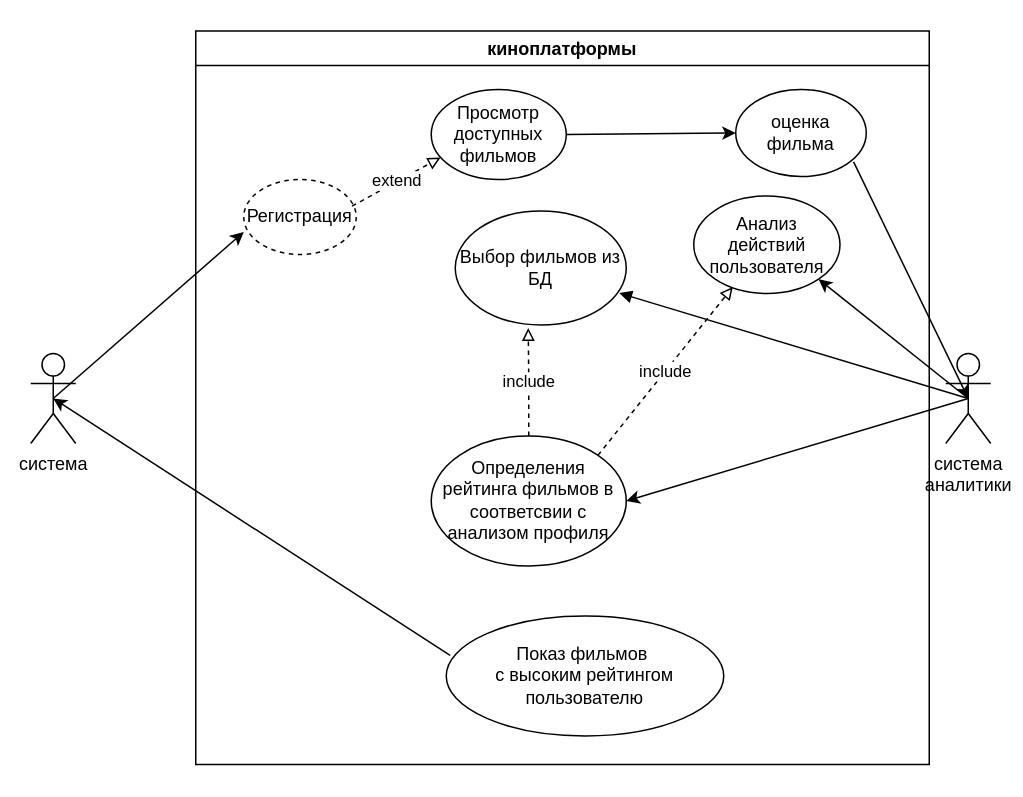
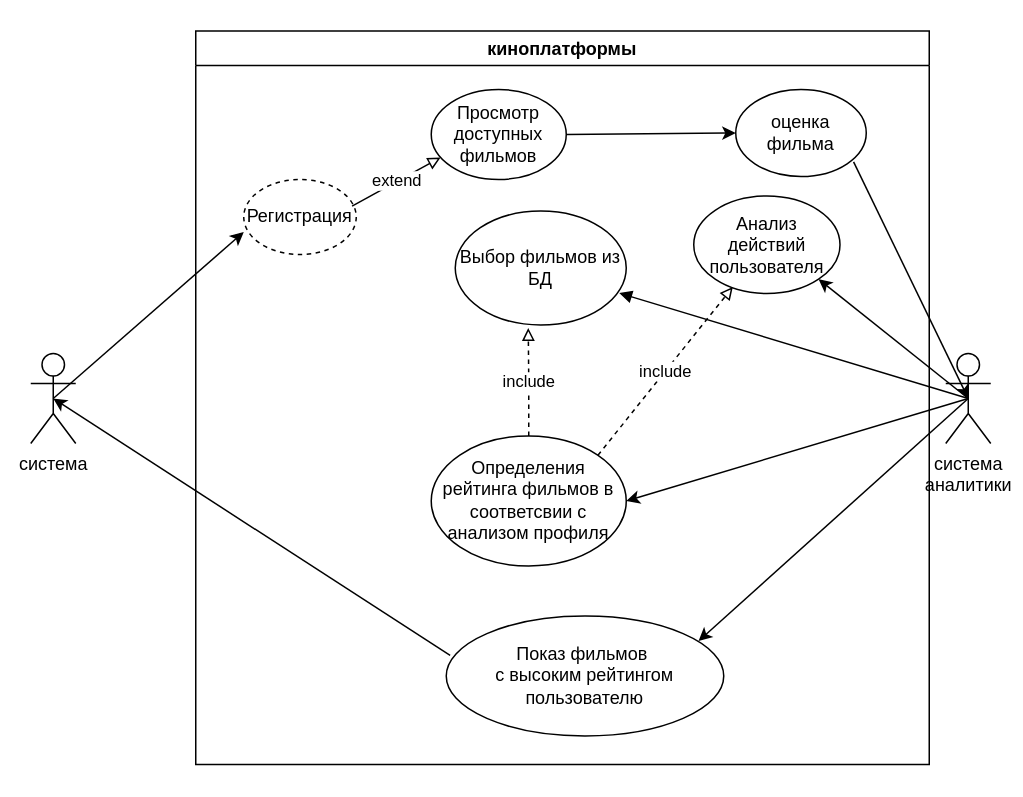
  <mxCell id="0" />
  <mxCell id="1" parent="0" />
  <mxCell id="2" value="киноплатформы" style="swimlane;" vertex="1" parent="1"><mxGeometry x="130" width="489" height="489" as="geometry" y="20" /></mxCell>
  <mxCell id="3" value="Регистрация" style="ellipse;whiteSpace=wrap;html=1;dashed=1;" vertex="1" parent="2"><mxGeometry x="32" y="99" width="75" height="50" as="geometry" /></mxCell>
  <mxCell id="4" value="Анализ&lt;br&gt;действий&lt;br&gt;пользователя" style="ellipse;whiteSpace=wrap;html=1;" vertex="1" parent="2"><mxGeometry x="332" y="110" width="97.5" height="65" as="geometry" /></mxCell>
  <mxCell id="5" value="include" style="edgeStyle=orthogonalEdgeStyle;rounded=0;orthogonalLoop=1;jettySize=auto;html=1;entryX=0.427;entryY=1.027;entryDx=0;entryDy=0;entryPerimeter=0;endArrow=block;endFill=0;dashed=1;" edge="1" parent="2" source="6" target="8"><mxGeometry relative="1" as="geometry" /></mxCell>
  <mxCell id="6" value="Определения рейтинга фильмов в соответсвии с анализом профиля" style="ellipse;whiteSpace=wrap;html=1;" vertex="1" parent="2"><mxGeometry x="157" y="270" width="130" height="86.67" as="geometry" /></mxCell>
  <mxCell id="7" value="include" style="endArrow=block;html=1;rounded=0;exitX=1;exitY=0;exitDx=0;exitDy=0;entryX=0.267;entryY=0.933;entryDx=0;entryDy=0;entryPerimeter=0;dashed=1;endFill=0;" edge="1" parent="2" source="6" target="4"><mxGeometry width="50" height="50" relative="1" as="geometry"><mxPoint x="280" y="280" as="sourcePoint" /><mxPoint x="330" y="230" as="targetPoint" /></mxGeometry></mxCell>
  <mxCell id="8" value="Выбор фильмов из БД" style="ellipse;whiteSpace=wrap;html=1;" vertex="1" parent="2"><mxGeometry x="173" y="120" width="114" height="76" as="geometry" /></mxCell>
  <mxCell id="9" value="Показ фильмов&amp;nbsp;&lt;br&gt;с высоким рейтингом пользователю" style="ellipse;whiteSpace=wrap;html=1;" vertex="1" parent="2"><mxGeometry x="167" y="390" width="185" height="80" as="geometry" /></mxCell>
  <mxCell id="10" value="Просмотр доступных фильмов" style="ellipse;whiteSpace=wrap;html=1;" vertex="1" parent="2"><mxGeometry x="157" y="39" width="90" height="60" as="geometry" /></mxCell>
- <mxCell id="11" value="extend" style="endArrow=block;html=1;rounded=0;exitX=0.963;exitY=0.355;exitDx=0;exitDy=0;exitPerimeter=0;entryX=0.069;entryY=0.756;entryDx=0;entryDy=0;entryPerimeter=0;dashed=1;endFill=0;" edge="1" parent="2" source="3" target="10"><mxGeometry width="50" height="50" relative="1" as="geometry"><mxPoint x="181" y="150" as="sourcePoint" /><mxPoint x="231" y="100" as="targetPoint" /></mxGeometry></mxCell>
+ <mxCell id="11" value="extend" style="endArrow=block;html=1;rounded=0;exitX=0.963;exitY=0.355;exitDx=0;exitDy=0;exitPerimeter=0;entryX=0.069;entryY=0.756;entryDx=0;entryDy=0;entryPerimeter=0;dashed=0;endFill=0;" edge="1" parent="2" source="3" target="10"><mxGeometry width="50" height="50" relative="1" as="geometry"><mxPoint x="181" y="150" as="sourcePoint" /><mxPoint x="231" y="100" as="targetPoint" /></mxGeometry></mxCell>
  <mxCell id="12" value="оценка фильма" style="ellipse;whiteSpace=wrap;html=1;" vertex="1" parent="2"><mxGeometry x="360" y="39" width="87" height="58" as="geometry" /></mxCell>
  <mxCell id="13" value="" style="endArrow=classic;html=1;rounded=0;exitX=1;exitY=0.5;exitDx=0;exitDy=0;entryX=0;entryY=0.5;entryDx=0;entryDy=0;" edge="1" parent="2" source="10" target="12"><mxGeometry width="50" height="50" relative="1" as="geometry"><mxPoint x="311" y="130" as="sourcePoint" /><mxPoint x="361" y="80" as="targetPoint" /></mxGeometry></mxCell>
  <mxCell id="14" value="система" style="shape=umlActor;verticalLabelPosition=bottom;verticalAlign=top;html=1;outlineConnect=0;" vertex="1" parent="1"><mxGeometry x="20" y="235" width="30" height="60" as="geometry" /></mxCell>
  <mxCell id="15" value="система&lt;br&gt;аналитики" style="shape=umlActor;verticalLabelPosition=bottom;verticalAlign=top;html=1;outlineConnect=0;" vertex="1" parent="1"><mxGeometry x="630" y="235" width="30" height="60" as="geometry" /></mxCell>
  <mxCell id="16" value="" style="endArrow=classic;html=1;rounded=0;exitX=0.5;exitY=0.5;exitDx=0;exitDy=0;exitPerimeter=0;entryX=0;entryY=0.7;entryDx=0;entryDy=0;entryPerimeter=0;" edge="1" parent="1" source="14" target="3"><mxGeometry width="50" height="50" relative="1" as="geometry"><mxPoint x="140" y="300" as="sourcePoint" /><mxPoint x="190" y="250" as="targetPoint" /></mxGeometry></mxCell>
  <mxCell id="17" value="" style="endArrow=classic;html=1;rounded=0;exitX=0.5;exitY=0.5;exitDx=0;exitDy=0;exitPerimeter=0;entryX=1;entryY=1;entryDx=0;entryDy=0;" edge="1" parent="1" source="15" target="4"><mxGeometry width="50" height="50" relative="1" as="geometry"><mxPoint x="430" y="260" as="sourcePoint" /><mxPoint x="480" y="210" as="targetPoint" /></mxGeometry></mxCell>
  <mxCell id="18" value="" style="endArrow=classic;html=1;rounded=0;exitX=0.5;exitY=0.5;exitDx=0;exitDy=0;exitPerimeter=0;entryX=1;entryY=0.5;entryDx=0;entryDy=0;" edge="1" parent="1" source="15" target="6"><mxGeometry width="50" height="50" relative="1" as="geometry"><mxPoint x="420" y="310" as="sourcePoint" /><mxPoint x="470" y="260" as="targetPoint" /></mxGeometry></mxCell>
  <mxCell id="19" value="" style="endArrow=block;html=1;rounded=0;entryX=0.959;entryY=0.72;entryDx=0;entryDy=0;entryPerimeter=0;exitX=0.5;exitY=0.5;exitDx=0;exitDy=0;exitPerimeter=0;endFill=1;" edge="1" parent="1" source="15" target="8"><mxGeometry width="50" height="50" relative="1" as="geometry"><mxPoint x="400" y="250" as="sourcePoint" /><mxPoint x="450" y="200" as="targetPoint" /></mxGeometry></mxCell>
+ <mxCell id="20" value="" style="endArrow=classic;html=1;rounded=0;exitX=0.5;exitY=0.5;exitDx=0;exitDy=0;exitPerimeter=0;entryX=0.909;entryY=0.209;entryDx=0;entryDy=0;entryPerimeter=0;" edge="1" parent="1" source="15" target="9"><mxGeometry width="50" height="50" relative="1" as="geometry"><mxPoint x="420" y="320" as="sourcePoint" /><mxPoint x="470" y="270" as="targetPoint" /></mxGeometry></mxCell>
  <mxCell id="21" value="" style="endArrow=classic;html=1;rounded=0;exitX=0.014;exitY=0.329;exitDx=0;exitDy=0;exitPerimeter=0;entryX=0.5;entryY=0.5;entryDx=0;entryDy=0;entryPerimeter=0;" edge="1" parent="1" source="9" target="14"><mxGeometry width="50" height="50" relative="1" as="geometry"><mxPoint x="280" y="330" as="sourcePoint" /><mxPoint x="330" y="280" as="targetPoint" /></mxGeometry></mxCell>
  <mxCell id="22" value="" style="endArrow=classic;html=1;rounded=0;exitX=0.903;exitY=0.831;exitDx=0;exitDy=0;exitPerimeter=0;entryX=0.5;entryY=0.5;entryDx=0;entryDy=0;entryPerimeter=0;" edge="1" parent="1" source="12" target="15"><mxGeometry width="50" height="50" relative="1" as="geometry"><mxPoint x="570" y="180" as="sourcePoint" /><mxPoint x="620" y="130" as="targetPoint" /></mxGeometry></mxCell>
